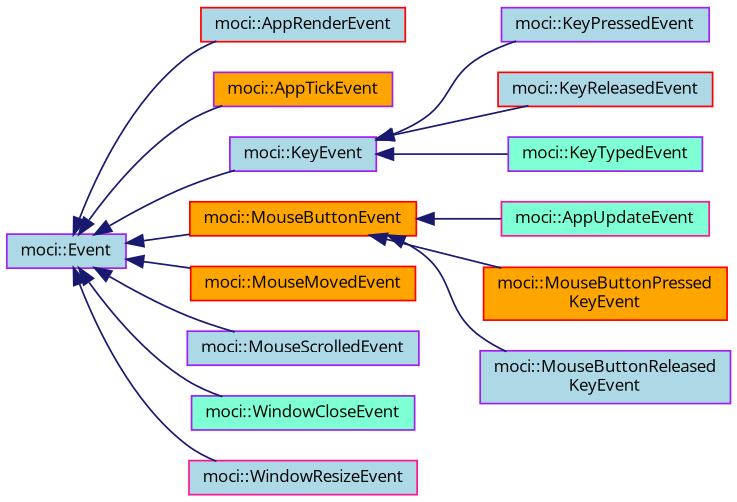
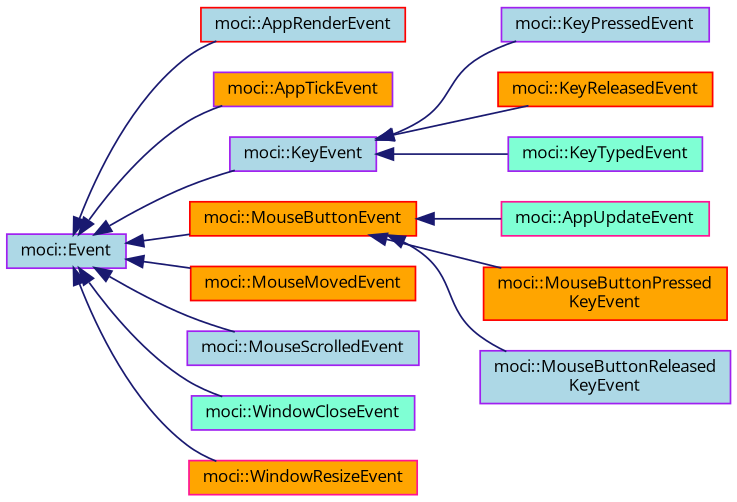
  digraph {
    fontname="Open Sans"
    rankdir=LR
    node [color=purple fillcolor=lightblue fontname="Open Sans" fontsize=10 shape=record style=filled]
    edge [color=midnightblue dir=back fontname="Open Sans" fontsize=10 labelfontname=Helvetica labelfontsize=10 style=solid]
    n1 [height=0.2 label="moci::Event" width=0.4]
    n2 [color=red height=0.2 label="moci::AppRenderEvent" width=0.4]
    n3 [fillcolor=orange height=0.2 label="moci::AppTickEvent" width=0.4]
    n4 [height=0.2 label="moci::KeyEvent" width=0.4]
    n5 [color=red fillcolor=orange height=0.2 label="moci::MouseButtonEvent" width=0.4]
    n6 [color=red fillcolor=orange height=0.2 label="moci::MouseMovedEvent" width=0.4]
    n7 [height=0.2 label="moci::MouseScrolledEvent" width=0.4]
    n8 [fillcolor=aquamarine height=0.2 label="moci::WindowCloseEvent" width=0.4]
-   n9 [color=deeppink height=0.2 label="moci::WindowResizeEvent" width=0.4]
+   n9 [color=deeppink fillcolor=orange height=0.2 label="moci::WindowResizeEvent" width=0.4]
    n10 [color=deeppink fillcolor=aquamarine height=0.2 label="moci::AppUpdateEvent" width=0.4]
    n11 [height=0.2 label="moci::KeyPressedEvent" width=0.4]
-   n12 [color=red height=0.2 label="moci::KeyReleasedEvent" width=0.4]
+   n12 [color=red fillcolor=orange height=0.2 label="moci::KeyReleasedEvent" width=0.4]
    n13 [fillcolor=aquamarine height=0.2 label="moci::KeyTypedEvent" width=0.4]
    n14 [color=red fillcolor=orange height=0.2 label="moci::MouseButtonPressed\lKeyEvent" width=0.4]
    n15 [height=0.2 label="moci::MouseButtonReleased\lKeyEvent" width=0.4]
    n1 -> n2
    n1 -> n3
    n1 -> n4
    n1 -> n5
    n1 -> n6
    n1 -> n7
    n1 -> n8
    n1 -> n9
    n4 -> n11
    n4 -> n12
    n4 -> n13
    n5 -> n10
    n5 -> n14
    n5 -> n15
  }
